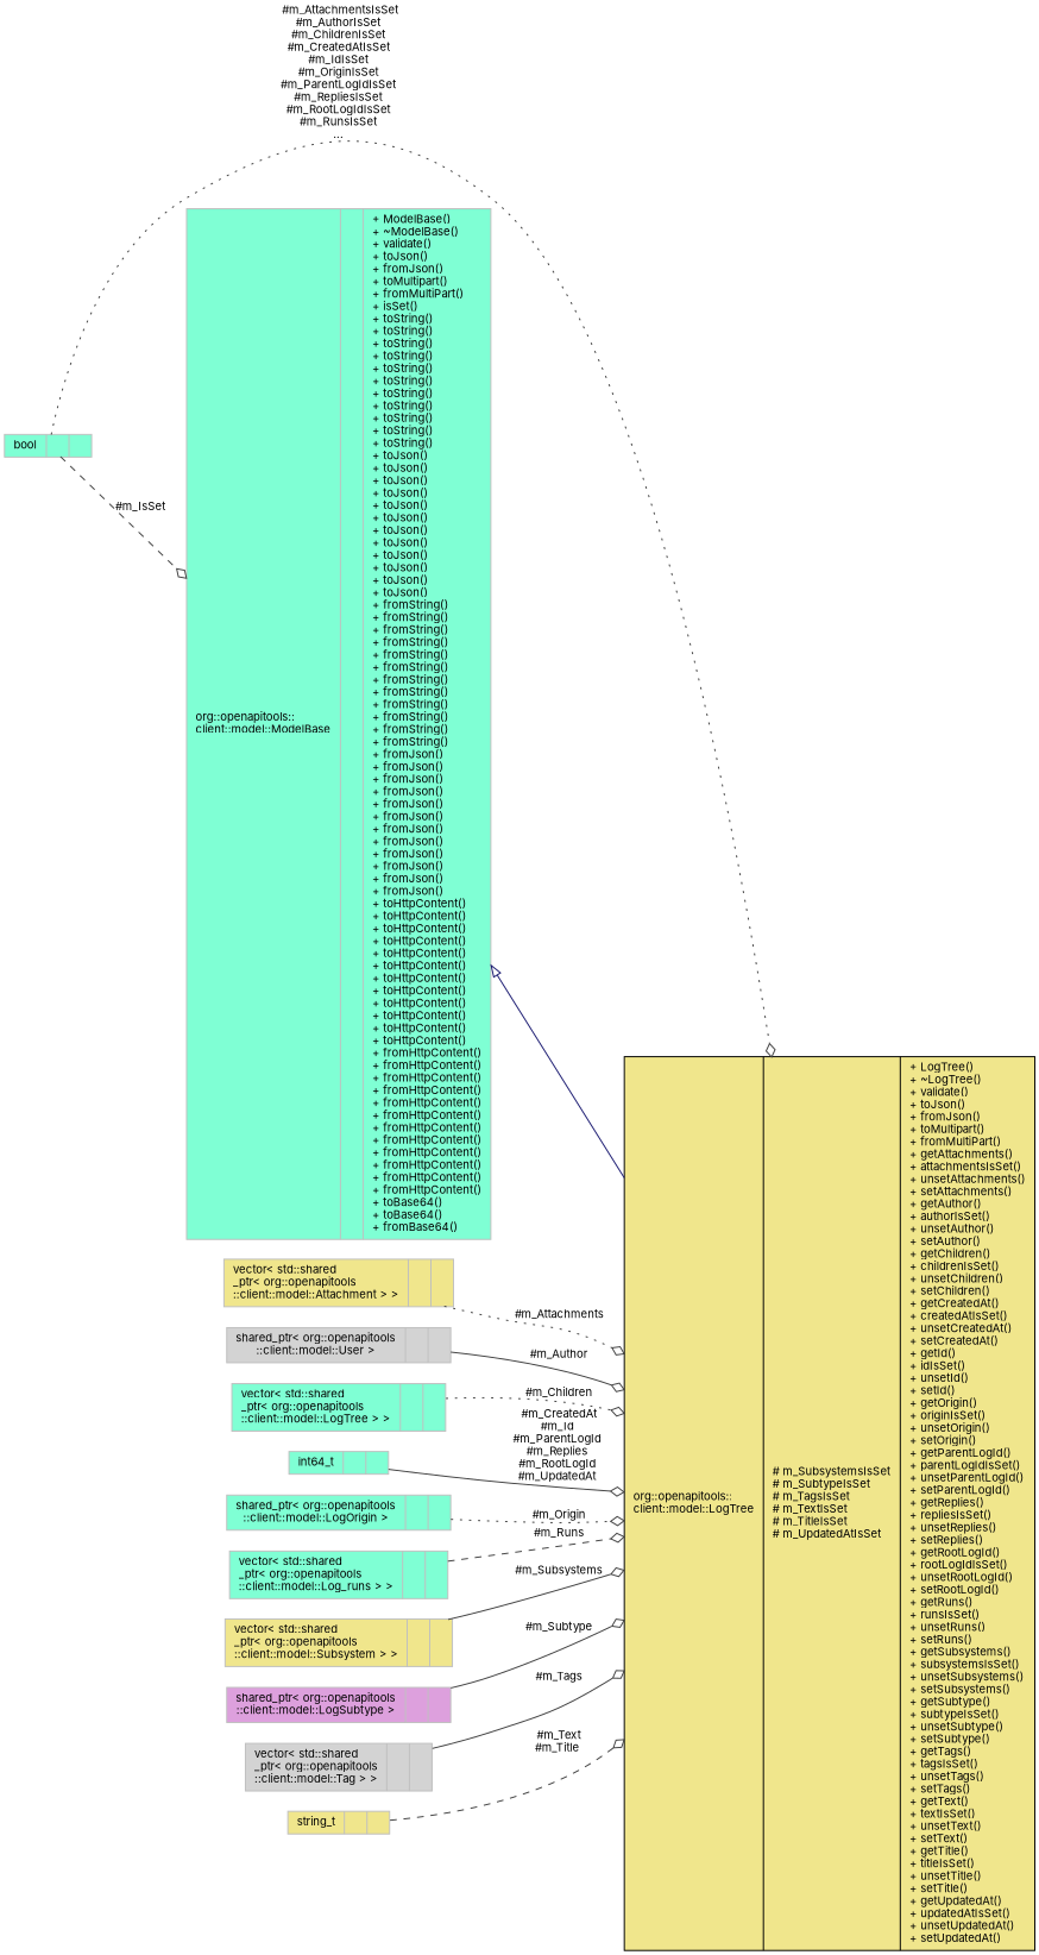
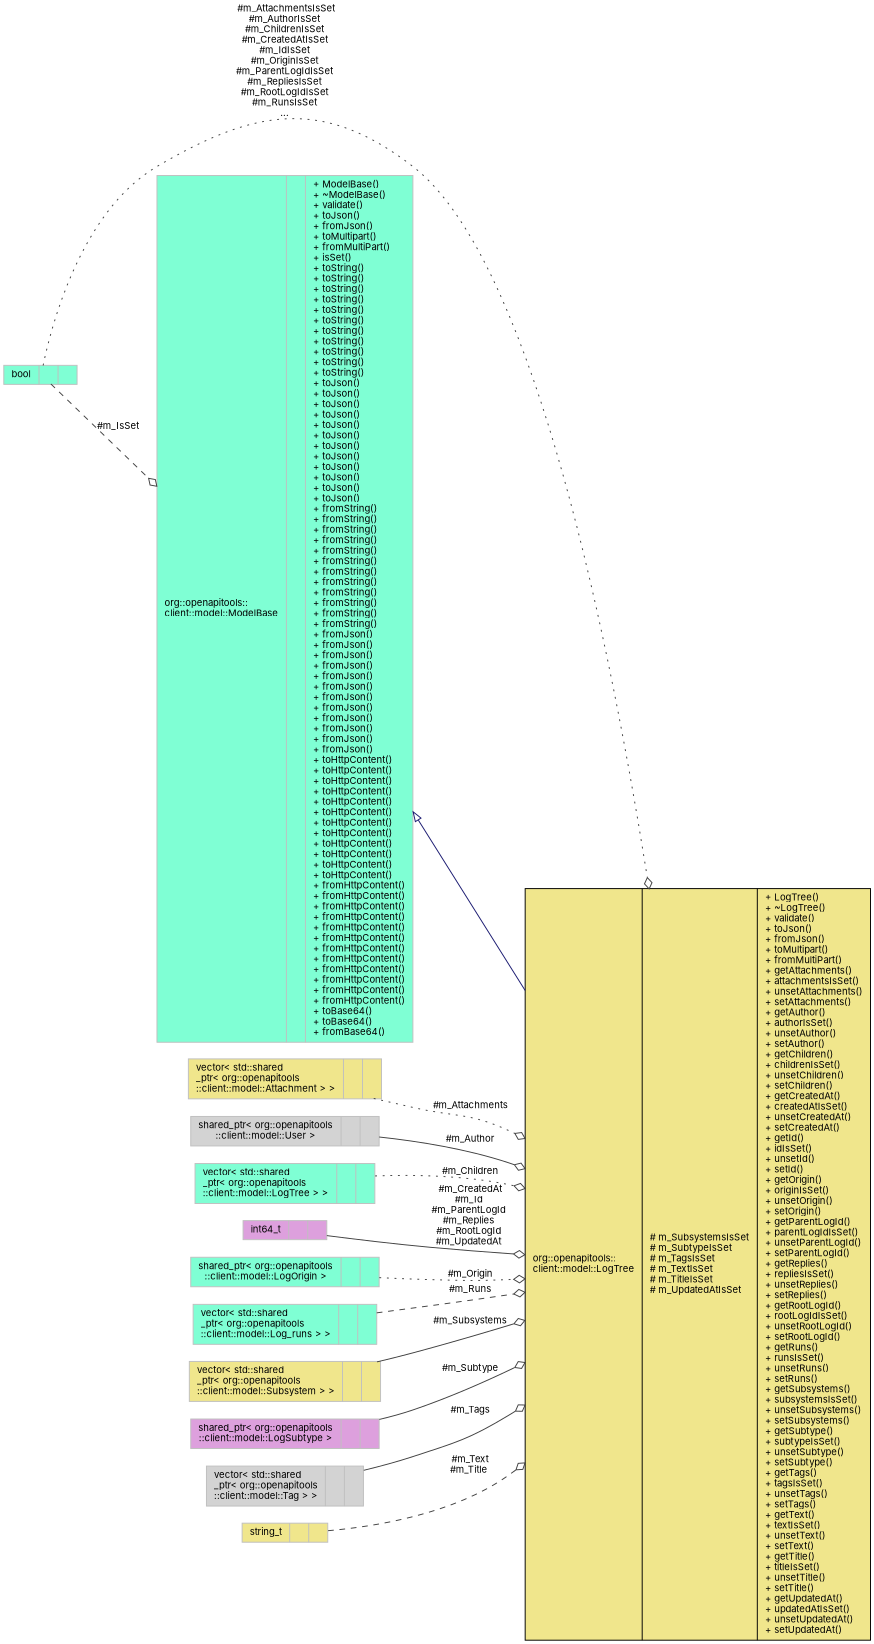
  digraph {
    rankdir=LR
    fontname=Inter
    node [color=grey75 fillcolor=aquamarine fontname=Inter fontsize=10 shape=record style=filled]
    edge [color=grey25 fontname=Inter fontsize=10 labelfontname=Helvetica labelfontsize=10 style=solid arrowhead=odiamond]
    n1 [color=black fillcolor=khaki fontcolor=black height=0.2 label="{org::openapitools::\lclient::model::LogTree\n|# m_SubsystemsIsSet\l# m_SubtypeIsSet\l# m_TagsIsSet\l# m_TextIsSet\l# m_TitleIsSet\l# m_UpdatedAtIsSet\l|+ LogTree()\l+ ~LogTree()\l+ validate()\l+ toJson()\l+ fromJson()\l+ toMultipart()\l+ fromMultiPart()\l+ getAttachments()\l+ attachmentsIsSet()\l+ unsetAttachments()\l+ setAttachments()\l+ getAuthor()\l+ authorIsSet()\l+ unsetAuthor()\l+ setAuthor()\l+ getChildren()\l+ childrenIsSet()\l+ unsetChildren()\l+ setChildren()\l+ getCreatedAt()\l+ createdAtIsSet()\l+ unsetCreatedAt()\l+ setCreatedAt()\l+ getId()\l+ idIsSet()\l+ unsetId()\l+ setId()\l+ getOrigin()\l+ originIsSet()\l+ unsetOrigin()\l+ setOrigin()\l+ getParentLogId()\l+ parentLogIdIsSet()\l+ unsetParentLogId()\l+ setParentLogId()\l+ getReplies()\l+ repliesIsSet()\l+ unsetReplies()\l+ setReplies()\l+ getRootLogId()\l+ rootLogIdIsSet()\l+ unsetRootLogId()\l+ setRootLogId()\l+ getRuns()\l+ runsIsSet()\l+ unsetRuns()\l+ setRuns()\l+ getSubsystems()\l+ subsystemsIsSet()\l+ unsetSubsystems()\l+ setSubsystems()\l+ getSubtype()\l+ subtypeIsSet()\l+ unsetSubtype()\l+ setSubtype()\l+ getTags()\l+ tagsIsSet()\l+ unsetTags()\l+ setTags()\l+ getText()\l+ textIsSet()\l+ unsetText()\l+ setText()\l+ getTitle()\l+ titleIsSet()\l+ unsetTitle()\l+ setTitle()\l+ getUpdatedAt()\l+ updatedAtIsSet()\l+ unsetUpdatedAt()\l+ setUpdatedAt()\l}" width=0.4]
    n2 [height=0.2 label="{org::openapitools::\lclient::model::ModelBase\n||+ ModelBase()\l+ ~ModelBase()\l+ validate()\l+ toJson()\l+ fromJson()\l+ toMultipart()\l+ fromMultiPart()\l+ isSet()\l+ toString()\l+ toString()\l+ toString()\l+ toString()\l+ toString()\l+ toString()\l+ toString()\l+ toString()\l+ toString()\l+ toString()\l+ toString()\l+ toJson()\l+ toJson()\l+ toJson()\l+ toJson()\l+ toJson()\l+ toJson()\l+ toJson()\l+ toJson()\l+ toJson()\l+ toJson()\l+ toJson()\l+ toJson()\l+ fromString()\l+ fromString()\l+ fromString()\l+ fromString()\l+ fromString()\l+ fromString()\l+ fromString()\l+ fromString()\l+ fromString()\l+ fromString()\l+ fromString()\l+ fromString()\l+ fromJson()\l+ fromJson()\l+ fromJson()\l+ fromJson()\l+ fromJson()\l+ fromJson()\l+ fromJson()\l+ fromJson()\l+ fromJson()\l+ fromJson()\l+ fromJson()\l+ fromJson()\l+ toHttpContent()\l+ toHttpContent()\l+ toHttpContent()\l+ toHttpContent()\l+ toHttpContent()\l+ toHttpContent()\l+ toHttpContent()\l+ toHttpContent()\l+ toHttpContent()\l+ toHttpContent()\l+ toHttpContent()\l+ toHttpContent()\l+ fromHttpContent()\l+ fromHttpContent()\l+ fromHttpContent()\l+ fromHttpContent()\l+ fromHttpContent()\l+ fromHttpContent()\l+ fromHttpContent()\l+ fromHttpContent()\l+ fromHttpContent()\l+ fromHttpContent()\l+ fromHttpContent()\l+ fromHttpContent()\l+ toBase64()\l+ toBase64()\l+ fromBase64()\l}" width=0.4]
    n3 [height=0.2 label="{bool\n||}" width=0.4]
    n4 [height=0.2 label="{vector\< std::shared\l_ptr\< org::openapitools\l::client::model::Attachment \> \>\n||}" width=0.4 fillcolor=khaki]
    n5 [height=0.2 label="{shared_ptr\< org::openapitools\l::client::model::User \>\n||}" width=0.4 fillcolor=lightgrey]
    n6 [height=0.2 label="{vector\< std::shared\l_ptr\< org::openapitools\l::client::model::LogTree \> \>\n||}" width=0.4]
-   n7 [height=0.2 label="{int64_t\n||}" width=0.4]
+   n7 [height=0.2 label="{int64_t\n||}" width=0.4 fillcolor=plum]
    n8 [height=0.2 label="{shared_ptr\< org::openapitools\l::client::model::LogOrigin \>\n||}" width=0.4]
    n9 [height=0.2 label="{vector\< std::shared\l_ptr\< org::openapitools\l::client::model::Log_runs \> \>\n||}" width=0.4]
    n10 [height=0.2 label="{vector\< std::shared\l_ptr\< org::openapitools\l::client::model::Subsystem \> \>\n||}" width=0.4 fillcolor=khaki]
    n11 [height=0.2 label="{shared_ptr\< org::openapitools\l::client::model::LogSubtype \>\n||}" width=0.4 fillcolor=plum]
    n12 [height=0.2 label="{vector\< std::shared\l_ptr\< org::openapitools\l::client::model::Tag \> \>\n||}" width=0.4 fillcolor=lightgrey]
    n13 [height=0.2 label="{string_t\n||}" width=0.4 fillcolor=khaki]
    n2 -> n1 [arrowtail=onormal color=midnightblue dir=back arrowhead=""]
    n3 -> n1 [label=" #m_AttachmentsIsSet\n#m_AuthorIsSet\n#m_ChildrenIsSet\n#m_CreatedAtIsSet\n#m_IdIsSet\n#m_OriginIsSet\n#m_ParentLogIdIsSet\n#m_RepliesIsSet\n#m_RootLogIdIsSet\n#m_RunsIsSet\n..." style=dotted]
    n3 -> n2 [label=" #m_IsSet" style=dashed]
    n4 -> n1 [label=" #m_Attachments" style=dotted]
    n5 -> n1 [label=" #m_Author"]
    n6 -> n1 [label=" #m_Children" style=dotted]
    n7 -> n1 [label=" #m_CreatedAt\n#m_Id\n#m_ParentLogId\n#m_Replies\n#m_RootLogId\n#m_UpdatedAt"]
    n8 -> n1 [label=" #m_Origin" style=dotted]
    n9 -> n1 [label=" #m_Runs" style=dashed]
    n10 -> n1 [label=" #m_Subsystems"]
    n11 -> n1 [label=" #m_Subtype"]
    n12 -> n1 [label=" #m_Tags"]
    n13 -> n1 [label=" #m_Text\n#m_Title" style=dashed]
  }
